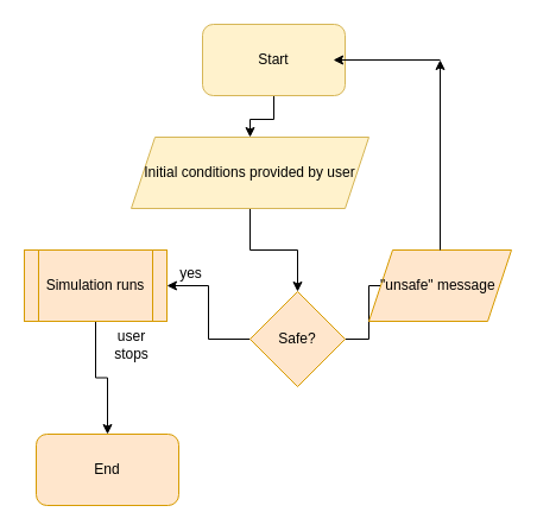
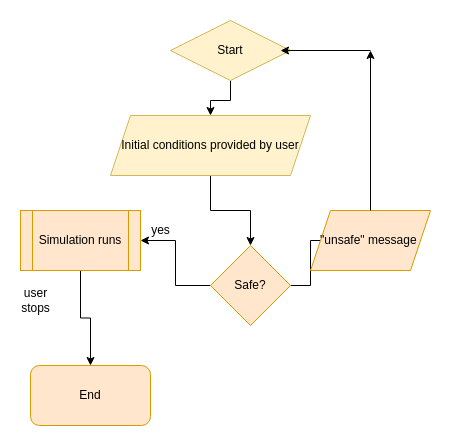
  <mxCell id="0" />
  <mxCell id="1" parent="0" />
  <mxCell id="2" value="" style="edgeStyle=orthogonalEdgeStyle;rounded=0;orthogonalLoop=1;jettySize=auto;html=1;" edge="1" parent="1" source="3" target="8"><mxGeometry relative="1" as="geometry" /></mxCell>
  <mxCell id="3" value="Initial conditions provided by user" style="shape=parallelogram;perimeter=parallelogramPerimeter;whiteSpace=wrap;html=1;fixedSize=1;fillColor=#fff2cc;strokeColor=#d6b656;" vertex="1" parent="1"><mxGeometry x="110" y="115" width="200" height="60" as="geometry" /></mxCell>
  <mxCell id="4" style="edgeStyle=orthogonalEdgeStyle;rounded=0;orthogonalLoop=1;jettySize=auto;html=1;" edge="1" parent="1" source="5" target="3"><mxGeometry relative="1" as="geometry" /></mxCell>
- <mxCell id="5" value="Start" style="rounded=1;whiteSpace=wrap;html=1;fillColor=#fff2cc;strokeColor=#d6b656;" vertex="1" parent="1"><mxGeometry x="170" width="120" height="60" as="geometry" y="20" /></mxCell>
+ <mxCell id="5" value="Start" style="rhombus;whiteSpace=wrap;html=1;fillColor=#fff2cc;strokeColor=#d6b656;" vertex="1" parent="1"><mxGeometry x="170" width="120" height="60" as="geometry" y="20" /></mxCell>
  <mxCell id="6" value="" style="edgeStyle=orthogonalEdgeStyle;rounded=0;orthogonalLoop=1;jettySize=auto;html=1;" edge="1" parent="1" source="8" target="10"><mxGeometry relative="1" as="geometry" /></mxCell>
  <mxCell id="7" value="" style="edgeStyle=orthogonalEdgeStyle;rounded=0;orthogonalLoop=1;jettySize=auto;html=1;" edge="1" parent="1" source="8" target="12"><mxGeometry relative="1" as="geometry" /></mxCell>
  <mxCell id="8" value="Safe?" style="rhombus;whiteSpace=wrap;html=1;fillColor=#ffe6cc;strokeColor=#d79b00;" vertex="1" parent="1"><mxGeometry x="210" y="245" width="80" height="80" as="geometry" /></mxCell>
  <mxCell id="9" value="" style="edgeStyle=orthogonalEdgeStyle;rounded=0;orthogonalLoop=1;jettySize=auto;html=1;" edge="1" parent="1" source="10" target="15"><mxGeometry relative="1" as="geometry" /></mxCell>
  <mxCell id="10" value="Simulation runs" style="shape=process;whiteSpace=wrap;html=1;backgroundOutline=1;fillColor=#ffe6cc;strokeColor=#d79b00;" vertex="1" parent="1"><mxGeometry x="20" y="210" width="120" height="60" as="geometry" /></mxCell>
  <mxCell id="11" value="yes" style="text;html=1;align=center;verticalAlign=middle;resizable=0;points=[];autosize=1;strokeColor=none;fillColor=none;" vertex="1" parent="1"><mxGeometry x="140" y="215" width="40" height="30" as="geometry" /></mxCell>
  <mxCell id="12" value="&quot;unsafe&quot; message&amp;nbsp;" style="shape=parallelogram;perimeter=parallelogramPerimeter;whiteSpace=wrap;html=1;fixedSize=1;fillColor=#ffe6cc;strokeColor=#d79b00;" vertex="1" parent="1"><mxGeometry x="310" y="210" width="120" height="60" as="geometry" /></mxCell>
  <mxCell id="13" value="" style="endArrow=classic;html=1;rounded=0;" edge="1" parent="1"><mxGeometry width="50" height="50" relative="1" as="geometry"><mxPoint x="370" y="210" as="sourcePoint" /><mxPoint x="370" y="50" as="targetPoint" /></mxGeometry></mxCell>
  <mxCell id="14" value="" style="endArrow=classic;html=1;rounded=0;entryX=0.917;entryY=0.5;entryDx=0;entryDy=0;entryPerimeter=0;" edge="1" parent="1" target="5"><mxGeometry width="50" height="50" relative="1" as="geometry"><mxPoint x="370" y="50" as="sourcePoint" /><mxPoint x="360" y="40" as="targetPoint" /></mxGeometry></mxCell>
  <mxCell id="15" value="End" style="rounded=1;whiteSpace=wrap;html=1;fillColor=#ffe6cc;strokeColor=#d79b00;" vertex="1" parent="1"><mxGeometry x="30" y="365" width="120" height="60" as="geometry" /></mxCell>
- <mxCell id="16" value="user&lt;br&gt;stops" style="text;html=1;align=center;verticalAlign=middle;resizable=0;points=[];autosize=1;strokeColor=none;fillColor=none;" vertex="1" parent="1"><mxGeometry x="85" y="270" width="50" height="40" as="geometry" /></mxCell>
+ <mxCell id="16" value="user&lt;br&gt;stops" style="text;html=1;align=center;verticalAlign=middle;resizable=0;points=[];autosize=1;strokeColor=none;fillColor=none;" vertex="1" parent="1"><mxGeometry x="10" y="280" width="50" height="40" as="geometry" /></mxCell>
